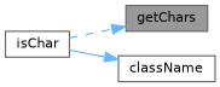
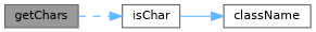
  digraph {
    rankdir=LR
    node [color=grey40 fillcolor=white fontname=Helvetica fontsize=10 shape=box style=filled]
    edge [color=steelblue1 fontname=Helvetica fontsize=10 labelfontname=Helvetica labelfontsize=10]
    n1 [color=gray40 fillcolor=grey60 fontcolor=black height=0.2 label=getChars width=0.4]
    n2 [height=0.2 label=isChar width=0.4]
    n3 [height=0.2 label=className width=0.4]
-   n2 -> n1 [style=dashed]
+   n1 -> n2 [style=dashed]
    n2 -> n3 [style=solid]
  }
